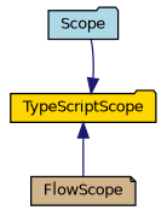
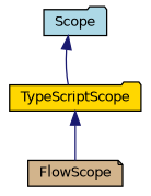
  digraph {
    node [color=black fontname=Helvetica fontsize=10 shape=folder style=filled]
    edge [color=midnightblue dir=back fontname=Helvetica fontsize=10 labelfontname=Helvetica labelfontsize=10 style=solid]
    n1 [fillcolor=lightblue fontcolor=black height=0.2 label=Scope width=0.4]
    n2 [fillcolor=gold height=0.2 label=TypeScriptScope width=0.4]
    n3 [fillcolor=tan height=0.2 label=FlowScope shape=note width=0.4]
-   n2 -> n1
+   n1 -> n2
    n2 -> n3
  }
